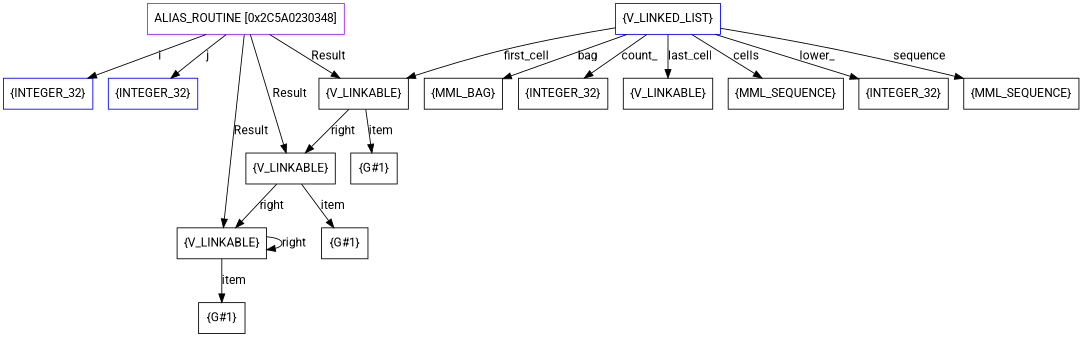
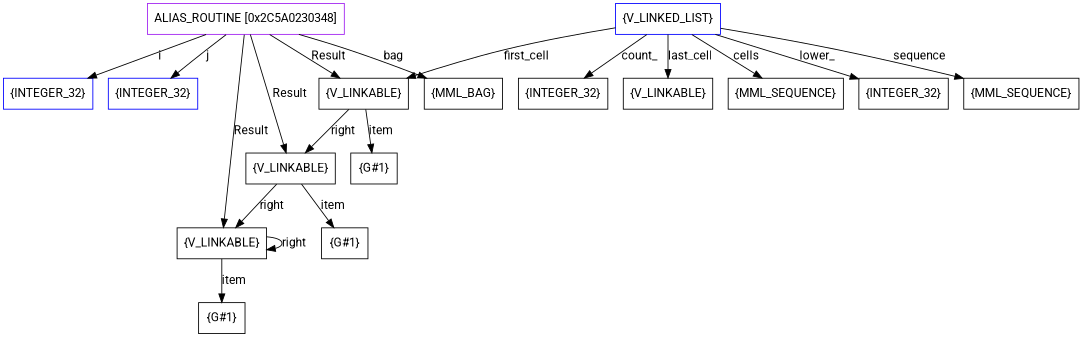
  digraph {
    fontname=Roboto
    node [fontname=Roboto shape=box]
    edge [fontname=Roboto]
    n1 [color=purple label=<ALIAS_ROUTINE [0x2C5A0230348]>]
    n2 [label=<{V_LINKABLE}>]
    n3 [label=<{V_LINKABLE}>]
    n4 [label=<{V_LINKABLE}>]
    n5 [color=blue label=<{INTEGER_32}>]
    n6 [color=blue label=<{INTEGER_32}>]
    n7 [color=blue label=<{V_LINKED_LIST}>]
    n8 [label=<{INTEGER_32}>]
    n9 [label=<{MML_BAG}>]
    n10 [label=<{MML_SEQUENCE}>]
    n11 [label=<{INTEGER_32}>]
    n12 [label=<{V_LINKABLE}>]
    n13 [label=<{MML_SEQUENCE}>]
    n14 [label=<{G#1}>]
    n15 [label=<{G#1}>]
    n16 [label=<{G#1}>]
    n1 -> n2 [label=<Result>]
    n1 -> n3 [label=<Result>]
    n1 -> n4 [label=<Result>]
    n1 -> n5 [label=<i>]
    n1 -> n6 [label=<j>]
    n2 -> n3 [label=<right>]
    n2 -> n14 [label=<item>]
    n3 -> n4 [label=<right>]
    n3 -> n15 [label=<item>]
    n4 -> n4 [label=<right>]
    n4 -> n16 [label=<item>]
    n7 -> n2 [label=<first_cell>]
    n7 -> n8 [label=<lower_>]
-   n7 -> n9 [label=<bag>]
+   n1 -> n9 [label=<bag>]
    n7 -> n10 [label=<sequence>]
    n7 -> n11 [label=<count_>]
    n7 -> n12 [label=<last_cell>]
    n7 -> n13 [label=<cells>]
  }
